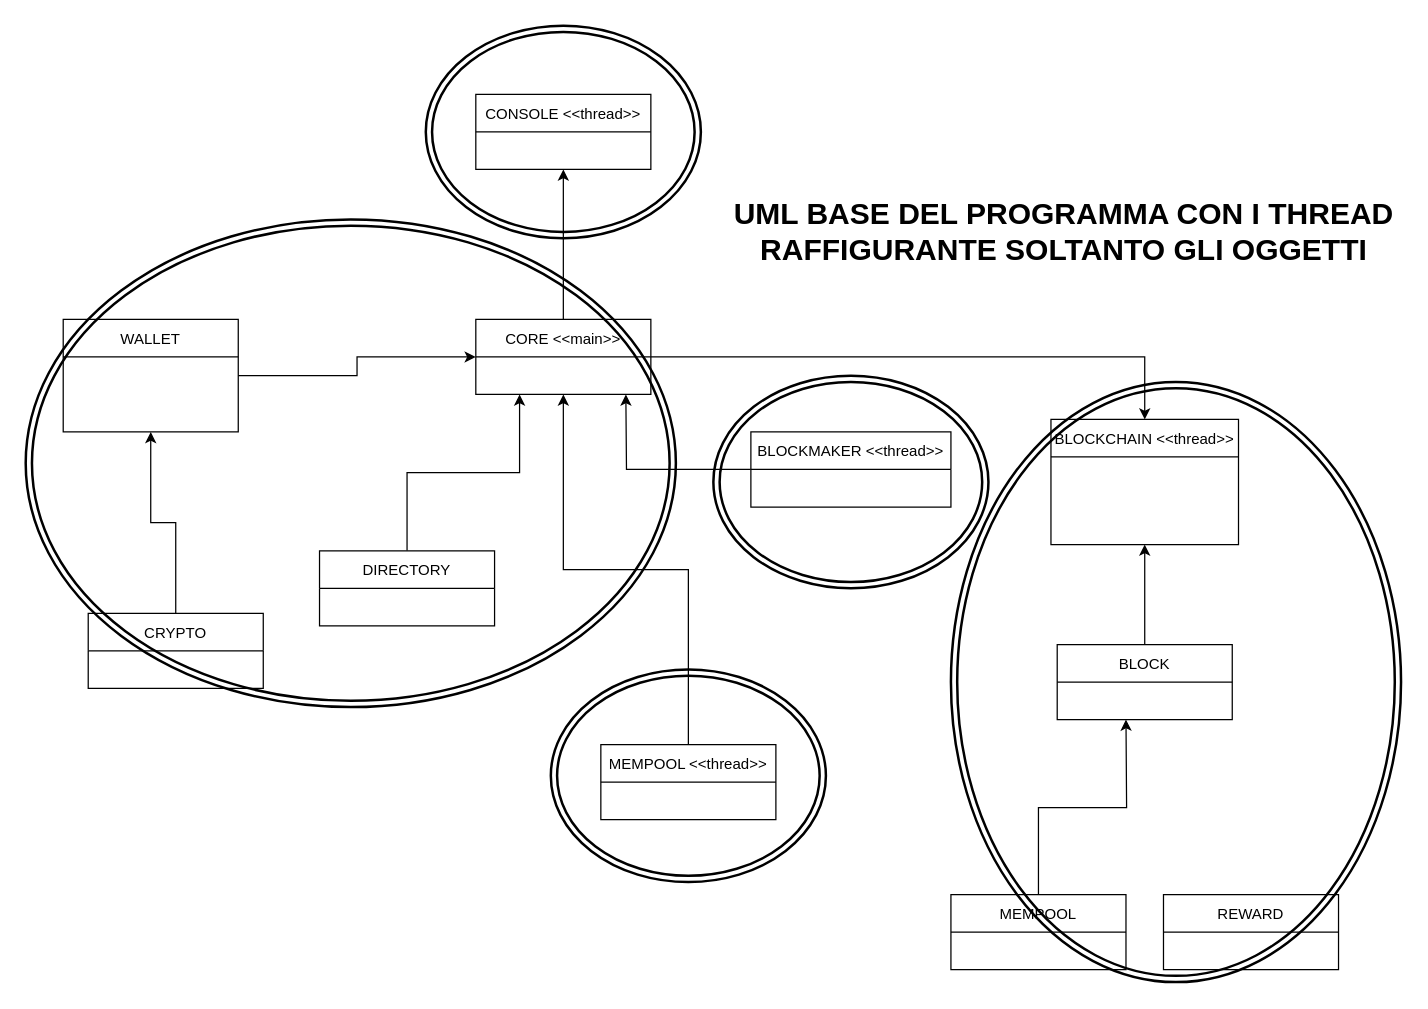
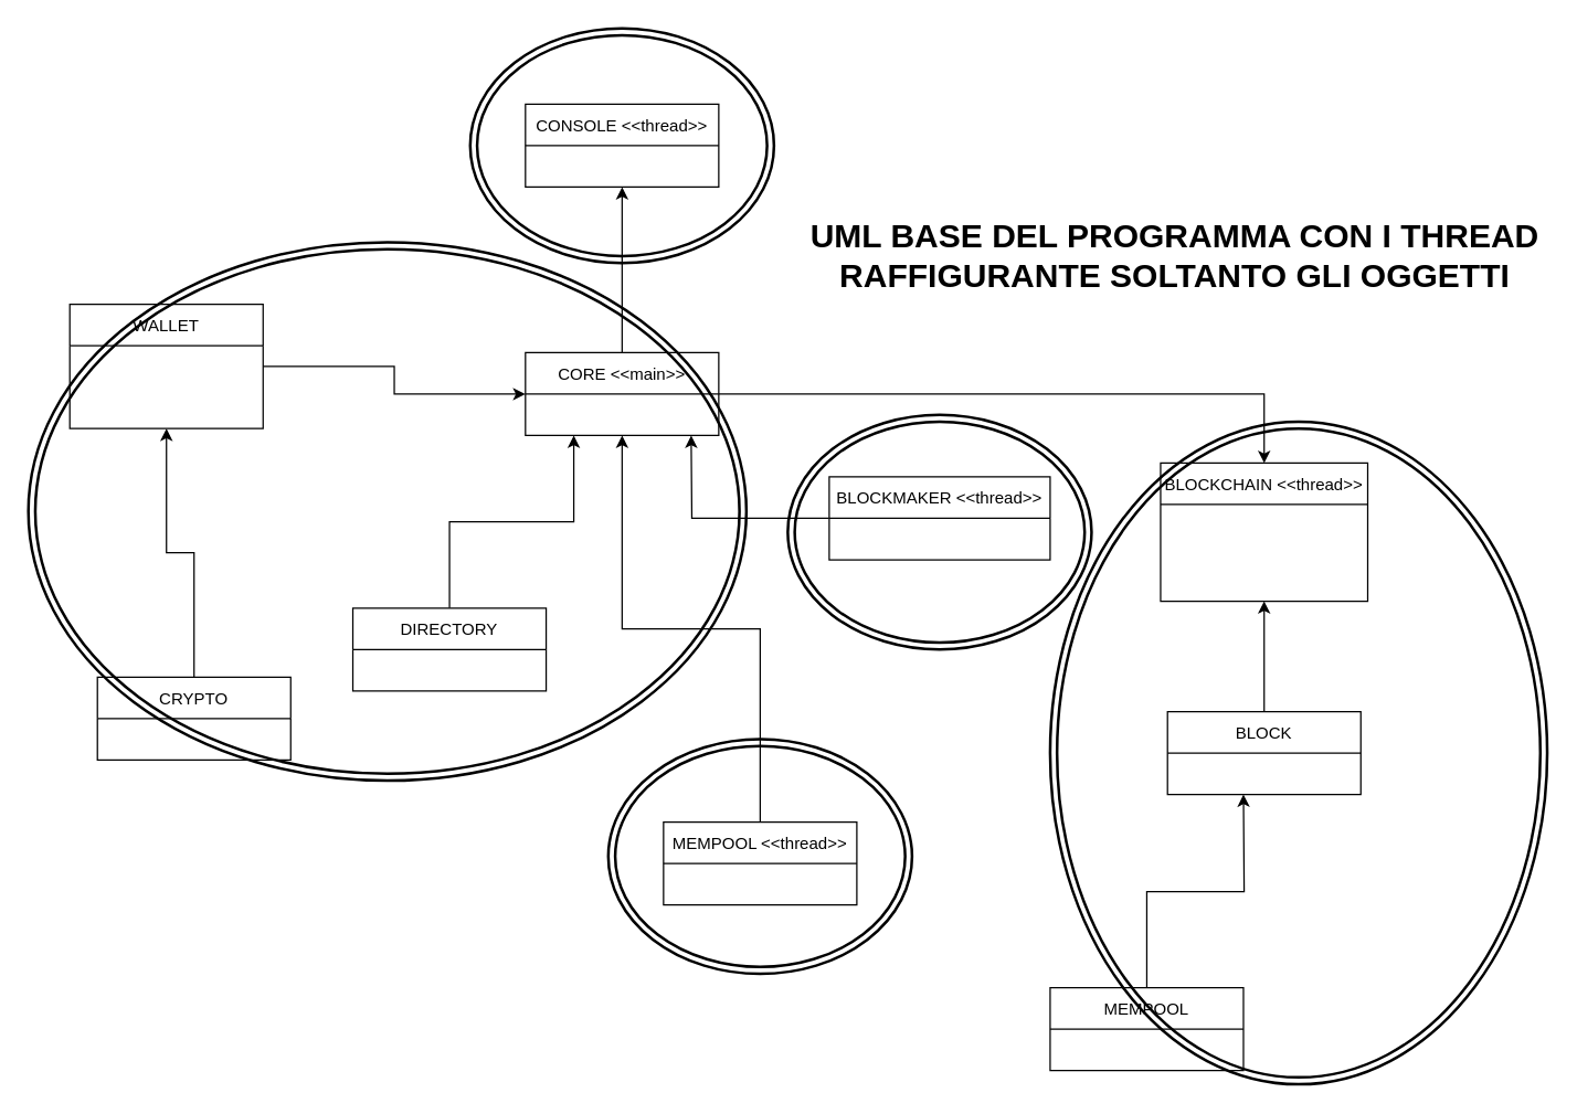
  <mxCell id="0" />
  <mxCell id="1" parent="0" />
  <mxCell id="2" value="BLOCKCHAIN &lt;&lt;thread&gt;&gt;" style="swimlane;fontStyle=0;childLayout=stackLayout;horizontal=1;startSize=30;horizontalStack=0;resizeParent=1;resizeParentMax=0;resizeLast=0;collapsible=1;marginBottom=0;" parent="1" vertex="1"><mxGeometry x="840" y="335" width="150" height="100" as="geometry" /></mxCell>
  <mxCell id="3" style="edgeStyle=orthogonalEdgeStyle;rounded=0;orthogonalLoop=1;jettySize=auto;html=1;entryX=0.5;entryY=1;entryDx=0;entryDy=0;" parent="1" source="4" target="2" edge="1"><mxGeometry relative="1" as="geometry" /></mxCell>
  <mxCell id="4" value="BLOCK" style="swimlane;fontStyle=0;childLayout=stackLayout;horizontal=1;startSize=30;horizontalStack=0;resizeParent=1;resizeParentMax=0;resizeLast=0;collapsible=1;marginBottom=0;" parent="1" vertex="1"><mxGeometry x="845" y="515" width="140" height="60" as="geometry" /></mxCell>
- <mxCell id="5" value="REWARD" style="swimlane;fontStyle=0;childLayout=stackLayout;horizontal=1;startSize=30;horizontalStack=0;resizeParent=1;resizeParentMax=0;resizeLast=0;collapsible=1;marginBottom=0;" parent="1" vertex="1"><mxGeometry x="930" y="715" width="140" height="60" as="geometry" /></mxCell>
  <mxCell id="6" style="edgeStyle=orthogonalEdgeStyle;rounded=0;orthogonalLoop=1;jettySize=auto;html=1;" parent="1" source="7" edge="1"><mxGeometry relative="1" as="geometry"><mxPoint x="900" y="575" as="targetPoint" /></mxGeometry></mxCell>
  <mxCell id="7" value="MEMPOOL" style="swimlane;fontStyle=0;childLayout=stackLayout;horizontal=1;startSize=30;horizontalStack=0;resizeParent=1;resizeParentMax=0;resizeLast=0;collapsible=1;marginBottom=0;" parent="1" vertex="1"><mxGeometry x="760" y="715" width="140" height="60" as="geometry" /></mxCell>
  <mxCell id="8" style="edgeStyle=orthogonalEdgeStyle;rounded=0;orthogonalLoop=1;jettySize=auto;html=1;entryX=0.5;entryY=0;entryDx=0;entryDy=0;" parent="1" source="10" target="2" edge="1"><mxGeometry relative="1" as="geometry" /></mxCell>
  <mxCell id="9" style="edgeStyle=orthogonalEdgeStyle;rounded=0;orthogonalLoop=1;jettySize=auto;html=1;entryX=0.5;entryY=1;entryDx=0;entryDy=0;" edge="1" parent="1" source="10" target="11"><mxGeometry relative="1" as="geometry" /></mxCell>
  <mxCell id="10" value="CORE &lt;&lt;main&gt;&gt;" style="swimlane;fontStyle=0;childLayout=stackLayout;horizontal=1;startSize=30;horizontalStack=0;resizeParent=1;resizeParentMax=0;resizeLast=0;collapsible=1;marginBottom=0;" parent="1" vertex="1"><mxGeometry x="380" y="255" width="140" height="60" as="geometry" /></mxCell>
  <mxCell id="11" value="CONSOLE &lt;&lt;thread&gt;&gt;" style="swimlane;fontStyle=0;childLayout=stackLayout;horizontal=1;startSize=30;horizontalStack=0;resizeParent=1;resizeParentMax=0;resizeLast=0;collapsible=1;marginBottom=0;" vertex="1" parent="1"><mxGeometry x="380" y="75" width="140" height="60" as="geometry" /></mxCell>
  <mxCell id="12" style="edgeStyle=orthogonalEdgeStyle;rounded=0;orthogonalLoop=1;jettySize=auto;html=1;" edge="1" parent="1" source="13" target="10"><mxGeometry relative="1" as="geometry" /></mxCell>
- <mxCell id="13" value="WALLET" style="swimlane;fontStyle=0;childLayout=stackLayout;horizontal=1;startSize=30;horizontalStack=0;resizeParent=1;resizeParentMax=0;resizeLast=0;collapsible=1;marginBottom=0;" vertex="1" parent="1"><mxGeometry x="50" y="255" width="140" height="90" as="geometry" /></mxCell>
+ <mxCell id="13" value="WALLET" style="swimlane;fontStyle=0;childLayout=stackLayout;horizontal=1;startSize=30;horizontalStack=0;resizeParent=1;resizeParentMax=0;resizeLast=0;collapsible=1;marginBottom=0;" vertex="1" parent="1"><mxGeometry x="50" y="220" width="140" height="90" as="geometry" /></mxCell>
  <mxCell id="14" style="edgeStyle=orthogonalEdgeStyle;rounded=0;orthogonalLoop=1;jettySize=auto;html=1;entryX=0.5;entryY=1;entryDx=0;entryDy=0;" edge="1" parent="1" source="15" target="13"><mxGeometry relative="1" as="geometry" /></mxCell>
  <mxCell id="15" value="CRYPTO" style="swimlane;fontStyle=0;childLayout=stackLayout;horizontal=1;startSize=30;horizontalStack=0;resizeParent=1;resizeParentMax=0;resizeLast=0;collapsible=1;marginBottom=0;" vertex="1" parent="1"><mxGeometry x="70" y="490" width="140" height="60" as="geometry" /></mxCell>
  <mxCell id="16" style="edgeStyle=orthogonalEdgeStyle;rounded=0;orthogonalLoop=1;jettySize=auto;html=1;entryX=0.25;entryY=1;entryDx=0;entryDy=0;" edge="1" parent="1" source="17" target="10"><mxGeometry relative="1" as="geometry" /></mxCell>
  <mxCell id="17" value="DIRECTORY" style="swimlane;fontStyle=0;childLayout=stackLayout;horizontal=1;startSize=30;horizontalStack=0;resizeParent=1;resizeParentMax=0;resizeLast=0;collapsible=1;marginBottom=0;" vertex="1" parent="1"><mxGeometry x="255" y="440" width="140" height="60" as="geometry" /></mxCell>
  <mxCell id="18" style="edgeStyle=orthogonalEdgeStyle;rounded=0;orthogonalLoop=1;jettySize=auto;html=1;entryX=0.5;entryY=1;entryDx=0;entryDy=0;" edge="1" parent="1" source="19" target="10"><mxGeometry relative="1" as="geometry" /></mxCell>
  <mxCell id="19" value="MEMPOOL &lt;&lt;thread&gt;&gt;" style="swimlane;fontStyle=0;childLayout=stackLayout;horizontal=1;startSize=30;horizontalStack=0;resizeParent=1;resizeParentMax=0;resizeLast=0;collapsible=1;marginBottom=0;" vertex="1" parent="1"><mxGeometry x="480" y="595" width="140" height="60" as="geometry" /></mxCell>
  <mxCell id="20" style="edgeStyle=orthogonalEdgeStyle;rounded=0;orthogonalLoop=1;jettySize=auto;html=1;" edge="1" parent="1" source="21"><mxGeometry relative="1" as="geometry"><mxPoint x="500" y="315" as="targetPoint" /></mxGeometry></mxCell>
  <mxCell id="21" value="BLOCKMAKER &lt;&lt;thread&gt;&gt;" style="swimlane;fontStyle=0;childLayout=stackLayout;horizontal=1;startSize=30;horizontalStack=0;resizeParent=1;resizeParentMax=0;resizeLast=0;collapsible=1;marginBottom=0;" vertex="1" parent="1"><mxGeometry x="600" width="160" height="60" as="geometry" y="345" /></mxCell>
  <mxCell id="22" value="" style="ellipse;shape=doubleEllipse;whiteSpace=wrap;html=1;fillColor=none;strokeWidth=2;perimeterSpacing=0;" vertex="1" parent="1"><mxGeometry x="20" y="175" width="520" height="390" as="geometry" /></mxCell>
  <mxCell id="23" value="" style="ellipse;shape=doubleEllipse;whiteSpace=wrap;html=1;fillColor=none;strokeWidth=2;perimeterSpacing=0;" vertex="1" parent="1"><mxGeometry x="340" y="20" width="220" height="170" as="geometry" /></mxCell>
  <mxCell id="24" value="" style="ellipse;shape=doubleEllipse;whiteSpace=wrap;html=1;fillColor=none;strokeWidth=2;perimeterSpacing=0;" vertex="1" parent="1"><mxGeometry x="570" y="300" width="220" height="170" as="geometry" /></mxCell>
  <mxCell id="25" value="" style="ellipse;shape=doubleEllipse;whiteSpace=wrap;html=1;fillColor=none;strokeWidth=2;perimeterSpacing=0;" vertex="1" parent="1"><mxGeometry x="440" y="535" width="220" height="170" as="geometry" /></mxCell>
  <mxCell id="26" value="" style="ellipse;shape=doubleEllipse;whiteSpace=wrap;html=1;fillColor=none;strokeWidth=2;perimeterSpacing=0;" vertex="1" parent="1"><mxGeometry x="760" y="305" width="360" height="480" as="geometry" /></mxCell>
  <mxCell id="27" value="UML BASE DEL PROGRAMMA CON I THREAD&lt;br&gt;RAFFIGURANTE SOLTANTO GLI OGGETTI" style="text;strokeColor=none;fillColor=none;html=1;fontSize=24;fontStyle=1;verticalAlign=middle;align=center;" vertex="1" parent="1"><mxGeometry x="800" y="165" width="100" height="40" as="geometry" /></mxCell>
